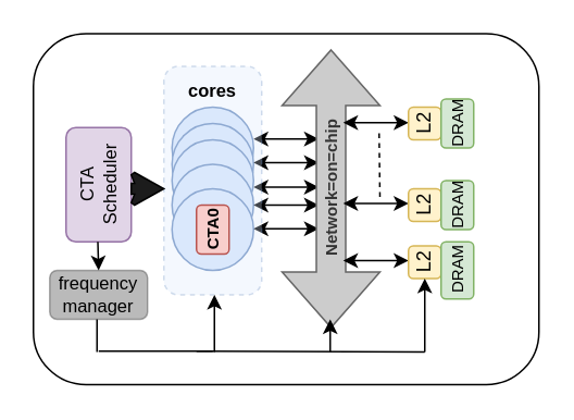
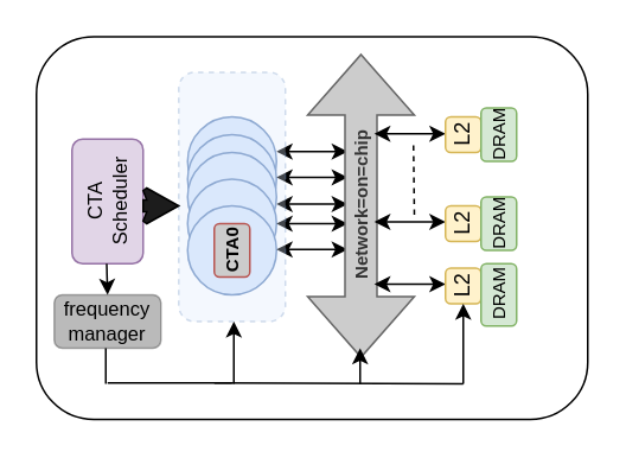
  <mxCell id="0" />
  <mxCell id="1" parent="0" />
  <mxCell id="2" value="" style="ellipse;whiteSpace=wrap;html=1;aspect=fixed;fillColor=#dae8fc;strokeColor=#6c8ebf;" parent="1" vertex="1"><mxGeometry x="105" y="65" width="50" height="50" as="geometry" /></mxCell>
  <mxCell id="3" style="edgeStyle=orthogonalEdgeStyle;rounded=0;orthogonalLoop=1;jettySize=auto;html=1;exitX=0;exitY=0;exitDx=0;exitDy=0;" parent="1" source="4" target="6" edge="1"><mxGeometry relative="1" as="geometry" /></mxCell>
  <mxCell id="4" value="" style="ellipse;whiteSpace=wrap;html=1;aspect=fixed;fillColor=#dae8fc;strokeColor=#6c8ebf;" parent="1" vertex="1"><mxGeometry x="105" y="75" width="50" height="50" as="geometry" /></mxCell>
  <mxCell id="5" value="" style="ellipse;whiteSpace=wrap;html=1;aspect=fixed;fillColor=#dae8fc;strokeColor=#6c8ebf;" parent="1" vertex="1"><mxGeometry x="105" y="85" width="50" height="50" as="geometry" /></mxCell>
  <mxCell id="6" value="" style="ellipse;whiteSpace=wrap;html=1;aspect=fixed;fillColor=#dae8fc;strokeColor=#6c8ebf;" parent="1" vertex="1"><mxGeometry x="105" y="100" width="50" height="50" as="geometry" /></mxCell>
  <mxCell id="7" value="" style="ellipse;whiteSpace=wrap;html=1;aspect=fixed;direction=west;fillColor=#dae8fc;strokeColor=#6c8ebf;" parent="1" vertex="1"><mxGeometry x="105" y="115" width="50" height="50" as="geometry" /></mxCell>
  <mxCell id="8" value="" style="endArrow=classic;startArrow=classic;html=1;" parent="1" edge="1"><mxGeometry width="50" height="50" relative="1" as="geometry"><mxPoint x="155" y="139.5" as="sourcePoint" /><mxPoint x="195" y="139.5" as="targetPoint" /></mxGeometry></mxCell>
  <mxCell id="9" value="" style="endArrow=classic;startArrow=classic;html=1;" parent="1" edge="1"><mxGeometry width="50" height="50" relative="1" as="geometry"><mxPoint x="155" y="84.5" as="sourcePoint" /><mxPoint x="195" y="84.5" as="targetPoint" /></mxGeometry></mxCell>
  <mxCell id="10" value="" style="endArrow=classic;startArrow=classic;html=1;" parent="1" edge="1"><mxGeometry width="50" height="50" relative="1" as="geometry"><mxPoint x="155" y="125" as="sourcePoint" /><mxPoint x="195" y="125" as="targetPoint" /></mxGeometry></mxCell>
  <mxCell id="11" value="" style="endArrow=classic;startArrow=classic;html=1;" parent="1" edge="1"><mxGeometry width="50" height="50" relative="1" as="geometry"><mxPoint x="155" y="114" as="sourcePoint" /><mxPoint x="195" y="114" as="targetPoint" /></mxGeometry></mxCell>
  <mxCell id="12" value="" style="endArrow=classic;startArrow=classic;html=1;" parent="1" edge="1"><mxGeometry width="50" height="50" relative="1" as="geometry"><mxPoint x="155" y="99" as="sourcePoint" /><mxPoint x="195" y="99" as="targetPoint" /></mxGeometry></mxCell>
  <mxCell id="13" value="Network=on=chip" style="shape=doubleArrow;direction=south;whiteSpace=wrap;html=1;horizontal=0;fontSize=10;fontStyle=1;fillColor=#CCCCCC;strokeColor=#666666;fontColor=#333333;" parent="1" vertex="1"><mxGeometry x="172.5" y="30" width="60" height="170" as="geometry" /></mxCell>
  <mxCell id="14" value="" style="endArrow=classic;startArrow=classic;html=1;" parent="1" edge="1"><mxGeometry width="50" height="50" relative="1" as="geometry"><mxPoint x="210" y="74.5" as="sourcePoint" /><mxPoint x="250" y="74.5" as="targetPoint" /></mxGeometry></mxCell>
  <mxCell id="15" value="" style="endArrow=classic;startArrow=classic;html=1;" parent="1" edge="1"><mxGeometry width="50" height="50" relative="1" as="geometry"><mxPoint x="210" y="124" as="sourcePoint" /><mxPoint x="250" y="124" as="targetPoint" /></mxGeometry></mxCell>
  <mxCell id="16" value="" style="endArrow=classic;startArrow=classic;html=1;" parent="1" edge="1"><mxGeometry width="50" height="50" relative="1" as="geometry"><mxPoint x="210" y="159" as="sourcePoint" /><mxPoint x="250" y="159" as="targetPoint" /></mxGeometry></mxCell>
  <mxCell id="17" value="" style="endArrow=none;dashed=1;html=1;" parent="1" edge="1"><mxGeometry width="50" height="50" relative="1" as="geometry"><mxPoint x="232.5" y="120" as="sourcePoint" /><mxPoint x="232" y="80" as="targetPoint" /></mxGeometry></mxCell>
  <mxCell id="18" value="L2" style="rounded=1;whiteSpace=wrap;html=1;direction=north;horizontal=0;fillColor=#fff2cc;strokeColor=#d6b656;" parent="1" vertex="1"><mxGeometry x="250" y="150" width="20" height="20" as="geometry" /></mxCell>
  <mxCell id="19" value="L2" style="rounded=1;whiteSpace=wrap;html=1;direction=north;horizontal=0;fillColor=#fff2cc;strokeColor=#d6b656;" parent="1" vertex="1"><mxGeometry x="250" y="115" width="20" height="20" as="geometry" /></mxCell>
  <mxCell id="20" value="L2" style="rounded=1;whiteSpace=wrap;html=1;direction=north;horizontal=0;fillColor=#fff2cc;strokeColor=#d6b656;" parent="1" vertex="1"><mxGeometry x="250" y="65" width="20" height="20" as="geometry" /></mxCell>
  <mxCell id="21" value="DRAM" style="rounded=1;whiteSpace=wrap;html=1;horizontal=0;direction=north;fontSize=10;fillColor=#d5e8d4;strokeColor=#82b366;" parent="1" vertex="1"><mxGeometry x="270" y="147.5" width="20" height="35" as="geometry" /></mxCell>
  <mxCell id="22" value="DRAM" style="rounded=1;whiteSpace=wrap;html=1;horizontal=0;direction=south;fontSize=10;fillColor=#d5e8d4;strokeColor=#82b366;" parent="1" vertex="1"><mxGeometry x="270" y="110" width="20" height="30" as="geometry" /></mxCell>
  <mxCell id="23" value="DRAM" style="rounded=1;whiteSpace=wrap;html=1;horizontal=0;direction=south;fontSize=10;fontStyle=0;fillColor=#d5e8d4;strokeColor=#82b366;" parent="1" vertex="1"><mxGeometry x="270" y="60" width="20" height="30" as="geometry" /></mxCell>
  <mxCell id="24" value="" style="rounded=1;whiteSpace=wrap;html=1;fontSize=10;direction=south;textOpacity=0;labelBackgroundColor=none;fillColor=#dae8fc;dashed=1;strokeColor=#6c8ebf;opacity=30;" parent="1" vertex="1"><mxGeometry x="100" y="40" width="60" height="140" as="geometry" /></mxCell>
- <mxCell id="25" value="cores" style="text;html=1;align=center;verticalAlign=middle;whiteSpace=wrap;rounded=0;dashed=1;labelBackgroundColor=none;fontSize=11;fontStyle=1" parent="1" vertex="1"><mxGeometry x="110" y="45" width="40" height="20" as="geometry" /></mxCell>
- <mxCell id="26" value="CTA0" style="rounded=1;whiteSpace=wrap;html=1;labelBackgroundColor=none;fillColor=#f8cecc;fontSize=10;direction=south;horizontal=0;fontStyle=1;strokeColor=#b85450;" parent="1" vertex="1"><mxGeometry x="120" y="125" width="20" height="30" as="geometry" /></mxCell>
+ <mxCell id="26" value="CTA0" style="rounded=1;whiteSpace=wrap;html=1;labelBackgroundColor=none;fillColor=#cccccc;fontSize=10;direction=south;horizontal=0;fontStyle=1;strokeColor=#b85450;" parent="1" vertex="1"><mxGeometry x="120" y="125" width="20" height="30" as="geometry" /></mxCell>
  <mxCell id="27" value="CTA Scheduler" style="rounded=1;whiteSpace=wrap;html=1;labelBackgroundColor=none;fillColor=#e1d5e7;fontSize=11;horizontal=0;direction=south;strokeColor=#9673a6;" parent="1" vertex="1"><mxGeometry x="40" y="77.5" width="40" height="70" as="geometry" /></mxCell>
  <mxCell id="28" value="" style="html=1;shadow=0;dashed=0;align=center;verticalAlign=middle;shape=mxgraph.arrows2.sharpArrow2;dy1=0.67;dx1=18;dx2=18;dy3=0.15;dx3=27;notch=0;labelBackgroundColor=none;fillColor=#1C1C1C;fontSize=11;" parent="1" vertex="1"><mxGeometry x="80" y="105" width="20" height="20" as="geometry" /></mxCell>
  <mxCell id="29" value="" style="rounded=1;whiteSpace=wrap;html=1;labelBackgroundColor=none;fillColor=none;fontSize=11;" parent="1" vertex="1"><mxGeometry x="20" y="20" width="310" height="215" as="geometry" /></mxCell>
  <mxCell id="30" value="frequency manager" style="rounded=1;whiteSpace=wrap;html=1;labelBackgroundColor=none;fillColor=#1C1C1C;fontSize=11;opacity=30;" parent="1" vertex="1"><mxGeometry x="30" y="165" width="60" height="30" as="geometry" /></mxCell>
  <mxCell id="31" value="" style="endArrow=classic;html=1;fontSize=11;" parent="1" edge="1"><mxGeometry width="50" height="50" relative="1" as="geometry"><mxPoint x="59.5" y="147.5" as="sourcePoint" /><mxPoint x="60" y="165" as="targetPoint" /></mxGeometry></mxCell>
  <mxCell id="32" value="" style="endArrow=none;html=1;fontSize=11;" parent="1" edge="1"><mxGeometry width="50" height="50" relative="1" as="geometry"><mxPoint x="59" y="215" as="sourcePoint" /><mxPoint x="59" y="195" as="targetPoint" /></mxGeometry></mxCell>
  <mxCell id="33" value="" style="endArrow=none;html=1;fontSize=11;" parent="1" edge="1"><mxGeometry width="50" height="50" relative="1" as="geometry"><mxPoint x="60" y="214.5" as="sourcePoint" /><mxPoint x="130" y="214.5" as="targetPoint" /></mxGeometry></mxCell>
  <mxCell id="34" value="" style="endArrow=none;html=1;fontSize=11;" parent="1" edge="1"><mxGeometry width="50" height="50" relative="1" as="geometry"><mxPoint x="120" y="214.5" as="sourcePoint" /><mxPoint x="260" y="215" as="targetPoint" /></mxGeometry></mxCell>
  <mxCell id="35" value="" style="endArrow=classic;html=1;fontSize=11;" parent="1" edge="1"><mxGeometry width="50" height="50" relative="1" as="geometry"><mxPoint x="131" y="215" as="sourcePoint" /><mxPoint x="131" y="180" as="targetPoint" /></mxGeometry></mxCell>
  <mxCell id="36" value="" style="endArrow=classic;html=1;fontSize=11;" parent="1" edge="1"><mxGeometry width="50" height="50" relative="1" as="geometry"><mxPoint x="202" y="215" as="sourcePoint" /><mxPoint x="202" y="195" as="targetPoint" /></mxGeometry></mxCell>
  <mxCell id="37" value="" style="endArrow=classic;html=1;fontSize=11;" parent="1" edge="1"><mxGeometry width="50" height="50" relative="1" as="geometry"><mxPoint x="260" y="215" as="sourcePoint" /><mxPoint x="260" y="170" as="targetPoint" /></mxGeometry></mxCell>
